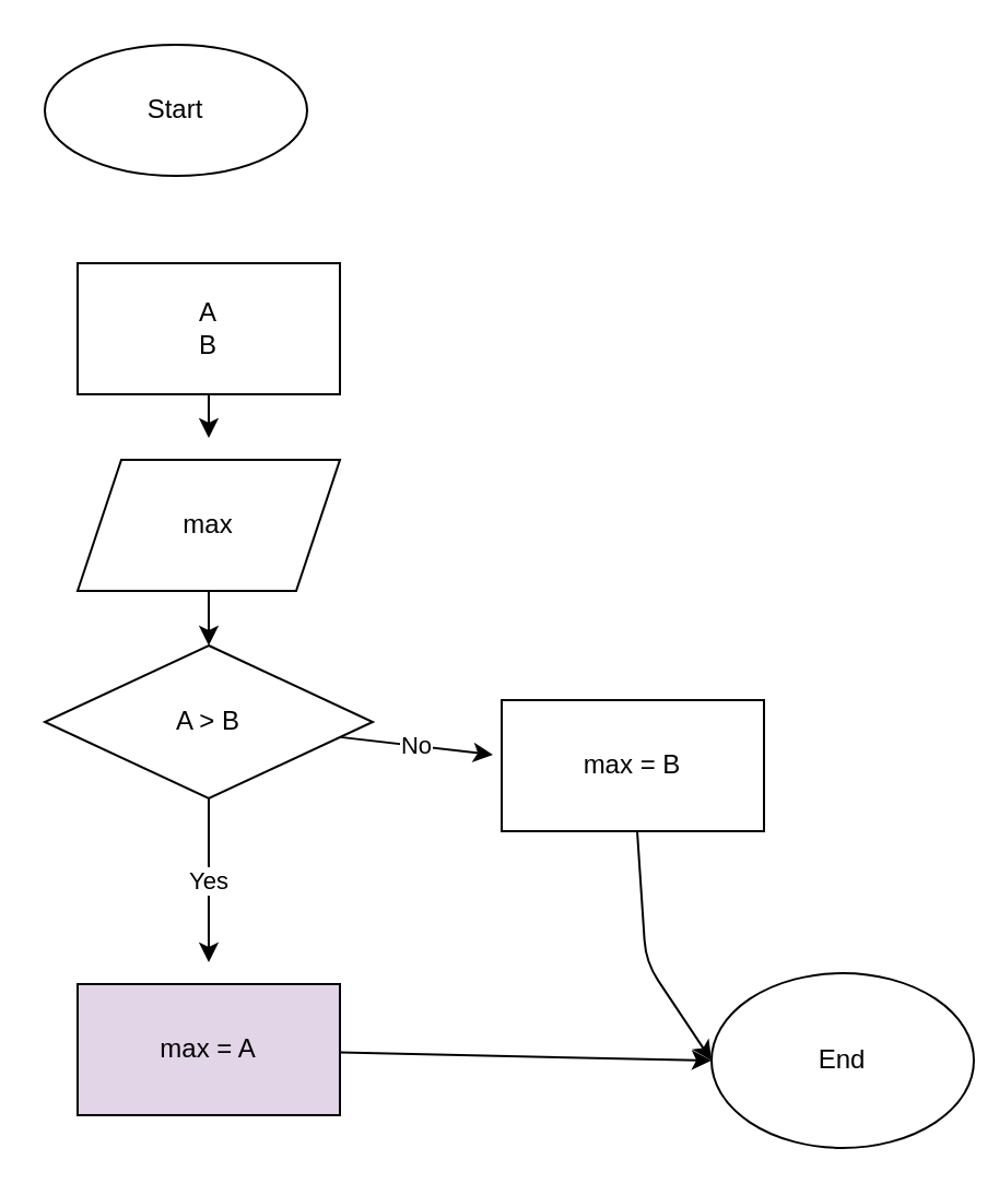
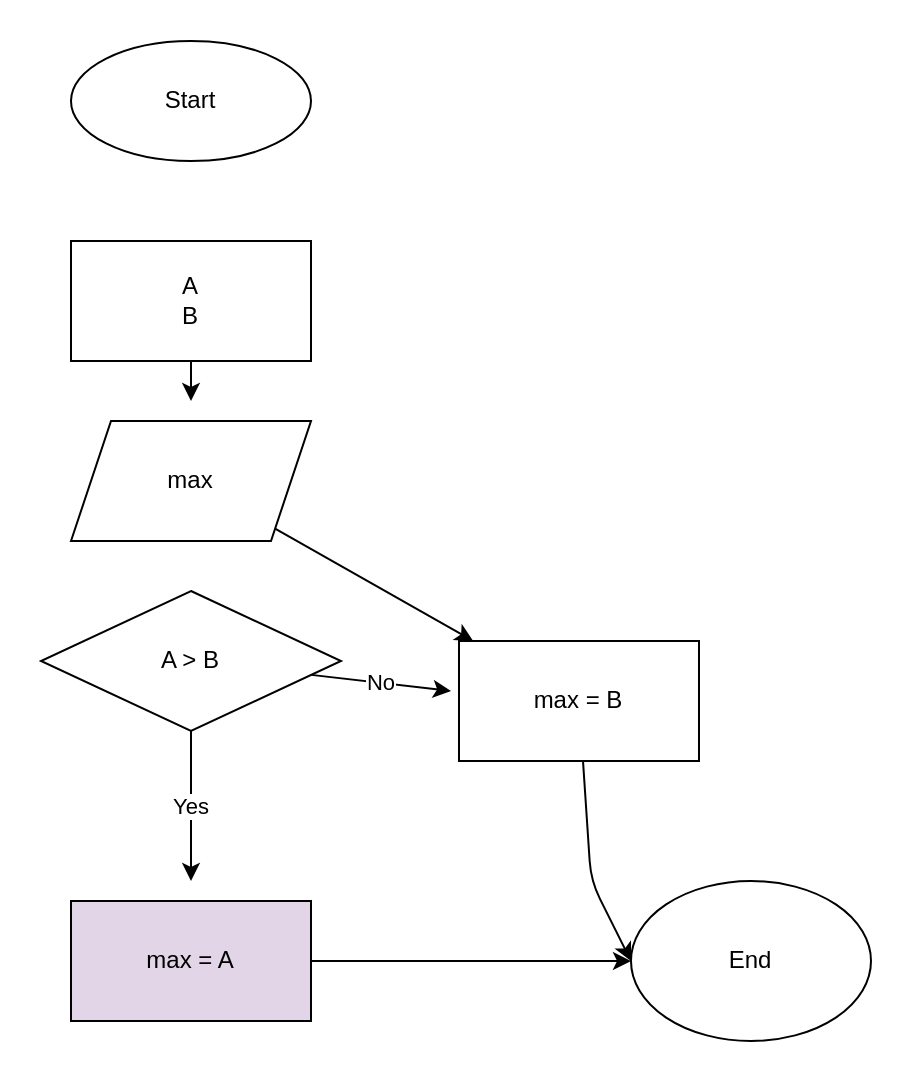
  <mxCell id="0" />
  <mxCell id="1" parent="0" />
- <mxCell id="2" value="Start" style="ellipse;whiteSpace=wrap;html=1;" vertex="1" parent="1"><mxGeometry x="20" y="20" width="120" height="60" as="geometry" /></mxCell>
+ <mxCell id="2" value="Start" style="ellipse;whiteSpace=wrap;html=1;" vertex="1" parent="1"><mxGeometry x="35" y="20" width="120" height="60" as="geometry" /></mxCell>
  <mxCell id="3" style="edgeStyle=none;html=1;" edge="1" parent="1" source="4"><mxGeometry relative="1" as="geometry"><mxPoint x="95" y="200" as="targetPoint" /></mxGeometry></mxCell>
  <mxCell id="4" value="A&lt;br&gt;B" style="rounded=0;whiteSpace=wrap;html=1;" vertex="1" parent="1"><mxGeometry x="35" y="120" width="120" height="60" as="geometry" /></mxCell>
- <mxCell id="5" style="edgeStyle=none;html=1;entryX=0.5;entryY=0;entryDx=0;entryDy=0;" edge="1" parent="1" source="6" target="9"><mxGeometry relative="1" as="geometry" /></mxCell>
+ <mxCell id="5" style="edgeStyle=none;html=1;" edge="1" parent="1" source="6" target="13"><mxGeometry relative="1" as="geometry" /></mxCell>
  <mxCell id="6" value="max" style="shape=parallelogram;perimeter=parallelogramPerimeter;whiteSpace=wrap;html=1;fixedSize=1;" vertex="1" parent="1"><mxGeometry x="35" y="210" width="120" height="60" as="geometry" /></mxCell>
  <mxCell id="7" value="Yes" style="edgeStyle=none;html=1;" edge="1" parent="1" source="9"><mxGeometry relative="1" as="geometry"><mxPoint x="95" y="440" as="targetPoint" /></mxGeometry></mxCell>
  <mxCell id="8" value="No" style="edgeStyle=none;html=1;" edge="1" parent="1" source="9"><mxGeometry relative="1" as="geometry"><mxPoint x="225" y="345" as="targetPoint" /></mxGeometry></mxCell>
  <mxCell id="9" value="A &amp;gt; B" style="rhombus;whiteSpace=wrap;html=1;" vertex="1" parent="1"><mxGeometry x="20" y="295" width="150" height="70" as="geometry" /></mxCell>
  <mxCell id="10" style="edgeStyle=none;html=1;entryX=0;entryY=0.5;entryDx=0;entryDy=0;" edge="1" parent="1" source="11" target="14"><mxGeometry relative="1" as="geometry" /></mxCell>
  <mxCell id="11" value="max = A" style="rounded=0;whiteSpace=wrap;html=1;fillColor=#e1d5e7;" vertex="1" parent="1"><mxGeometry x="35" y="450" width="120" height="60" as="geometry" /></mxCell>
  <mxCell id="12" style="html=1;entryX=0;entryY=0.5;entryDx=0;entryDy=0;" edge="1" parent="1" source="13" target="14"><mxGeometry relative="1" as="geometry"><mxPoint x="289" y="480" as="targetPoint" /><Array as="points"><mxPoint x="295" y="440" /></Array></mxGeometry></mxCell>
  <mxCell id="13" value="max = B" style="rounded=0;whiteSpace=wrap;html=1;" vertex="1" parent="1"><mxGeometry x="229" y="320" width="120" height="60" as="geometry" /></mxCell>
- <mxCell id="14" value="End" style="ellipse;whiteSpace=wrap;html=1;" vertex="1" parent="1"><mxGeometry x="325" y="445" width="120" height="80" as="geometry" /></mxCell>
+ <mxCell id="14" value="End" style="ellipse;whiteSpace=wrap;html=1;" vertex="1" parent="1"><mxGeometry x="315" y="440" width="120" height="80" as="geometry" /></mxCell>
